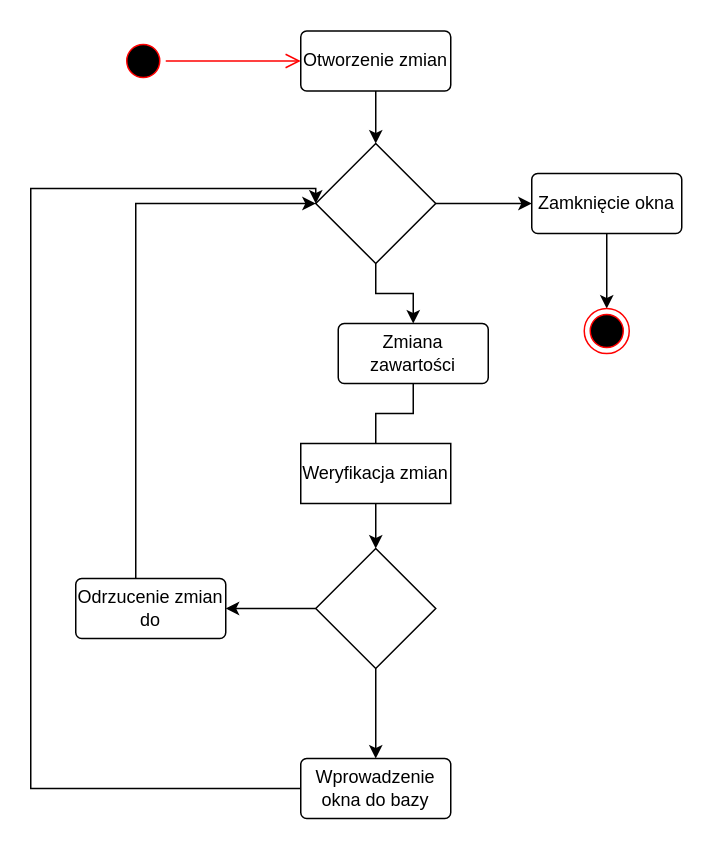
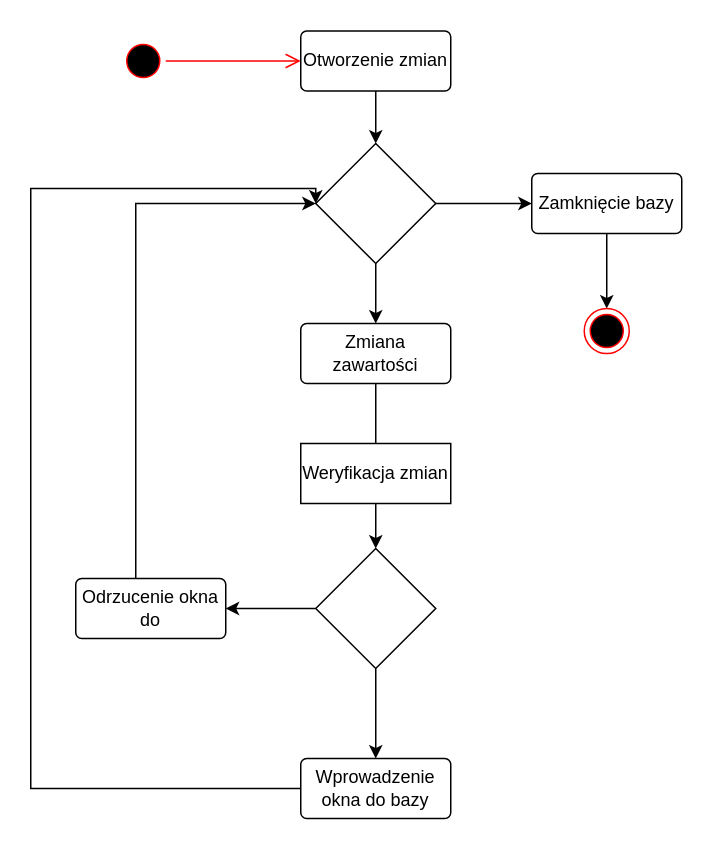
  <mxCell id="0" />
  <mxCell id="1" parent="0" />
  <mxCell id="2" value="" style="ellipse;html=1;shape=startState;fillColor=#000000;strokeColor=#ff0000;" parent="1" vertex="1"><mxGeometry x="80" y="25" width="30" height="30" as="geometry" /></mxCell>
  <mxCell id="3" value="" style="edgeStyle=orthogonalEdgeStyle;html=1;verticalAlign=bottom;endArrow=open;endSize=8;strokeColor=#ff0000;rounded=0;" parent="1" source="2" edge="1"><mxGeometry relative="1" as="geometry"><mxPoint x="200" y="40" as="targetPoint" /></mxGeometry></mxCell>
  <mxCell id="4" value="" style="edgeStyle=orthogonalEdgeStyle;rounded=0;orthogonalLoop=1;jettySize=auto;html=1;" parent="1" source="5" edge="1"><mxGeometry relative="1" as="geometry"><mxPoint x="250" y="95" as="targetPoint" /></mxGeometry></mxCell>
  <mxCell id="5" value="Otworzenie zmian " style="rounded=1;arcSize=10;whiteSpace=wrap;html=1;align=center;" parent="1" vertex="1"><mxGeometry x="200" y="20" width="100" height="40" as="geometry" /></mxCell>
  <mxCell id="6" value="" style="edgeStyle=orthogonalEdgeStyle;rounded=0;orthogonalLoop=1;jettySize=auto;html=1;" parent="1" source="7" edge="1"><mxGeometry relative="1" as="geometry"><mxPoint x="250" y="365" as="targetPoint" /></mxGeometry></mxCell>
  <mxCell id="7" value="Weryfikacja zmian" style="arcSize=10;whiteSpace=wrap;html=1;align=center;rounded=0;" parent="1" vertex="1"><mxGeometry x="200" y="295" width="100" height="40" as="geometry" /></mxCell>
  <mxCell id="8" value="" style="endArrow=classic;html=1;rounded=0;exitX=1;exitY=0.5;exitDx=0;exitDy=0;" edge="1" parent="1" source="12"><mxGeometry width="50" height="50" relative="1" as="geometry"><mxPoint x="314" y="75" as="sourcePoint" /><mxPoint x="354" y="135" as="targetPoint" /><Array as="points" /></mxGeometry></mxCell>
  <mxCell id="9" style="edgeStyle=orthogonalEdgeStyle;rounded=0;orthogonalLoop=1;jettySize=auto;html=1;" edge="1" parent="1" source="10"><mxGeometry relative="1" as="geometry"><mxPoint x="404" y="205" as="targetPoint" /></mxGeometry></mxCell>
- <mxCell id="10" value="Zamknięcie okna " style="rounded=1;arcSize=10;whiteSpace=wrap;html=1;align=center;" vertex="1" parent="1"><mxGeometry x="354" y="115" width="100" height="40" as="geometry" /></mxCell>
+ <mxCell id="10" value="Zamknięcie bazy " style="rounded=1;arcSize=10;whiteSpace=wrap;html=1;align=center;" vertex="1" parent="1"><mxGeometry x="354" y="115" width="100" height="40" as="geometry" /></mxCell>
  <mxCell id="11" value="" style="edgeStyle=orthogonalEdgeStyle;rounded=0;orthogonalLoop=1;jettySize=auto;html=1;" edge="1" parent="1" source="12" target="15"><mxGeometry relative="1" as="geometry" /></mxCell>
  <mxCell id="12" value="" style="rhombus;whiteSpace=wrap;html=1;" vertex="1" parent="1"><mxGeometry x="210" y="95" width="80" height="80" as="geometry" /></mxCell>
  <mxCell id="13" value="" style="ellipse;html=1;shape=endState;fillColor=#000000;strokeColor=#ff0000;" vertex="1" parent="1"><mxGeometry x="389" y="205" width="30" height="30" as="geometry" /></mxCell>
  <mxCell id="14" style="edgeStyle=orthogonalEdgeStyle;rounded=0;orthogonalLoop=1;jettySize=auto;html=1;entryX=0.5;entryY=0;entryDx=0;entryDy=0;endArrow=none;" edge="1" parent="1" source="15" target="7"><mxGeometry relative="1" as="geometry" /></mxCell>
- <mxCell id="15" value="Zmiana zawartości" style="rounded=1;arcSize=10;whiteSpace=wrap;html=1;align=center;" vertex="1" parent="1"><mxGeometry x="225" y="215" width="100" height="40" as="geometry" /></mxCell>
+ <mxCell id="15" value="Zmiana zawartości" style="rounded=1;arcSize=10;whiteSpace=wrap;html=1;align=center;" vertex="1" parent="1"><mxGeometry x="200" y="215" width="100" height="40" as="geometry" /></mxCell>
  <mxCell id="16" style="edgeStyle=orthogonalEdgeStyle;rounded=0;orthogonalLoop=1;jettySize=auto;html=1;" edge="1" parent="1" source="18"><mxGeometry relative="1" as="geometry"><mxPoint x="250" y="505" as="targetPoint" /></mxGeometry></mxCell>
  <mxCell id="17" value="" style="edgeStyle=orthogonalEdgeStyle;rounded=0;orthogonalLoop=1;jettySize=auto;html=1;" edge="1" parent="1" source="18"><mxGeometry relative="1" as="geometry"><mxPoint x="150" y="405" as="targetPoint" /></mxGeometry></mxCell>
  <mxCell id="18" value="" style="rhombus;whiteSpace=wrap;html=1;" vertex="1" parent="1"><mxGeometry x="210" y="365" width="80" height="80" as="geometry" /></mxCell>
  <mxCell id="19" style="edgeStyle=orthogonalEdgeStyle;rounded=0;orthogonalLoop=1;jettySize=auto;html=1;entryX=0;entryY=0.5;entryDx=0;entryDy=0;" edge="1" parent="1" source="20" target="12"><mxGeometry relative="1" as="geometry"><mxPoint x="30" y="125" as="targetPoint" /><Array as="points"><mxPoint x="20" y="525" /><mxPoint x="20" y="125" /><mxPoint x="210" y="125" /></Array></mxGeometry></mxCell>
  <mxCell id="20" value="Wprowadzenie okna do bazy" style="rounded=1;arcSize=10;whiteSpace=wrap;html=1;align=center;" vertex="1" parent="1"><mxGeometry x="200" y="505" width="100" height="40" as="geometry" /></mxCell>
  <mxCell id="21" style="edgeStyle=orthogonalEdgeStyle;rounded=0;orthogonalLoop=1;jettySize=auto;html=1;entryX=0;entryY=0.5;entryDx=0;entryDy=0;" edge="1" parent="1" source="22" target="12"><mxGeometry relative="1" as="geometry"><Array as="points"><mxPoint x="90" y="135" /></Array></mxGeometry></mxCell>
- <mxCell id="22" value="Odrzucenie zmian do " style="rounded=1;arcSize=10;whiteSpace=wrap;html=1;align=center;" vertex="1" parent="1"><mxGeometry x="50" y="385" width="100" height="40" as="geometry" /></mxCell>
+ <mxCell id="22" value="Odrzucenie okna do " style="rounded=1;arcSize=10;whiteSpace=wrap;html=1;align=center;" vertex="1" parent="1"><mxGeometry x="50" y="385" width="100" height="40" as="geometry" /></mxCell>
